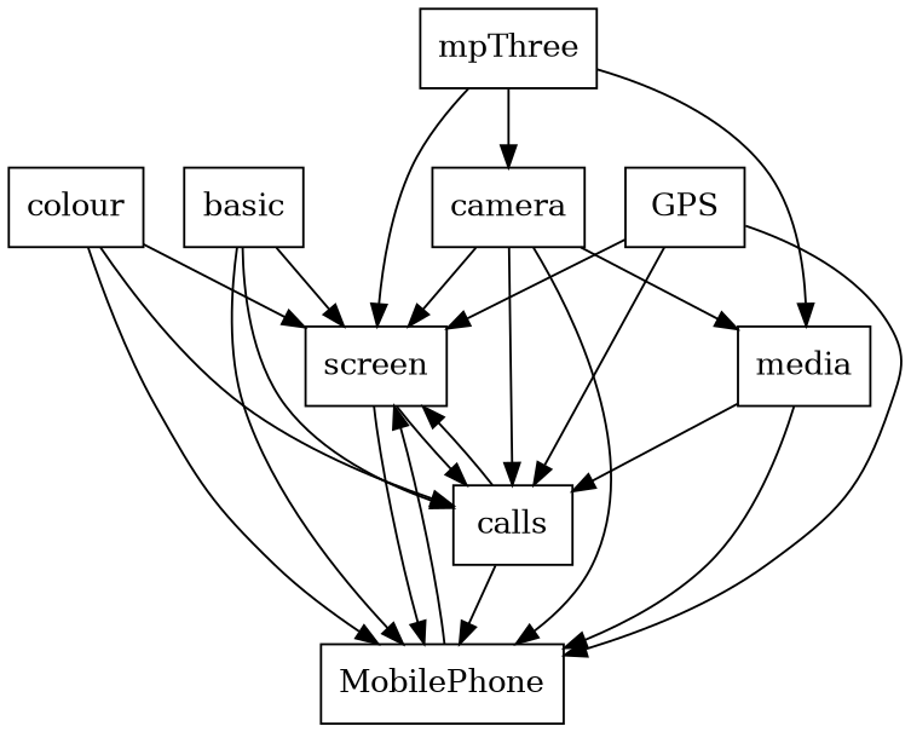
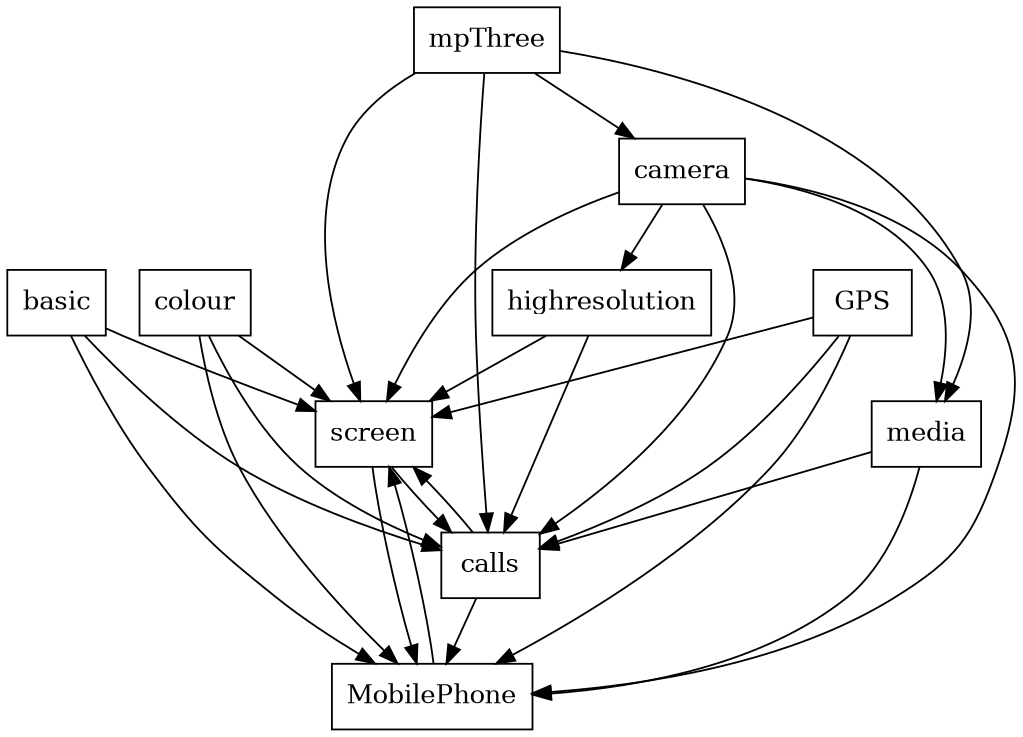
  digraph {
    rankdir=TB
    node [shape=box]
    edge [arrowhead=normal]
    n1 [label=colour]
    n2 [label=screen]
    n3 [label=MobilePhone]
    n4 [label=calls]
    n5 [label=basic]
    n6 [label=mpThree]
    n7 [label=media]
    n8 [label=camera]
+   n9 [label=highresolution]
    n10 [label=GPS]
    n1 -> n2
    n1 -> n3
    n1 -> n4
    n2 -> n3
    n2 -> n4
    n3 -> n2
    n4 -> n2
    n4 -> n3
    n5 -> n2
    n5 -> n3
    n5 -> n4
    n6 -> n2
+   n6 -> n4
    n6 -> n7
    n6 -> n8
    n7 -> n3
    n7 -> n4
    n8 -> n2
    n8 -> n3
    n8 -> n4
    n8 -> n7
+   n8 -> n9
+   n9 -> n2
+   n9 -> n4
    n10 -> n2
    n10 -> n3
    n10 -> n4
  }
